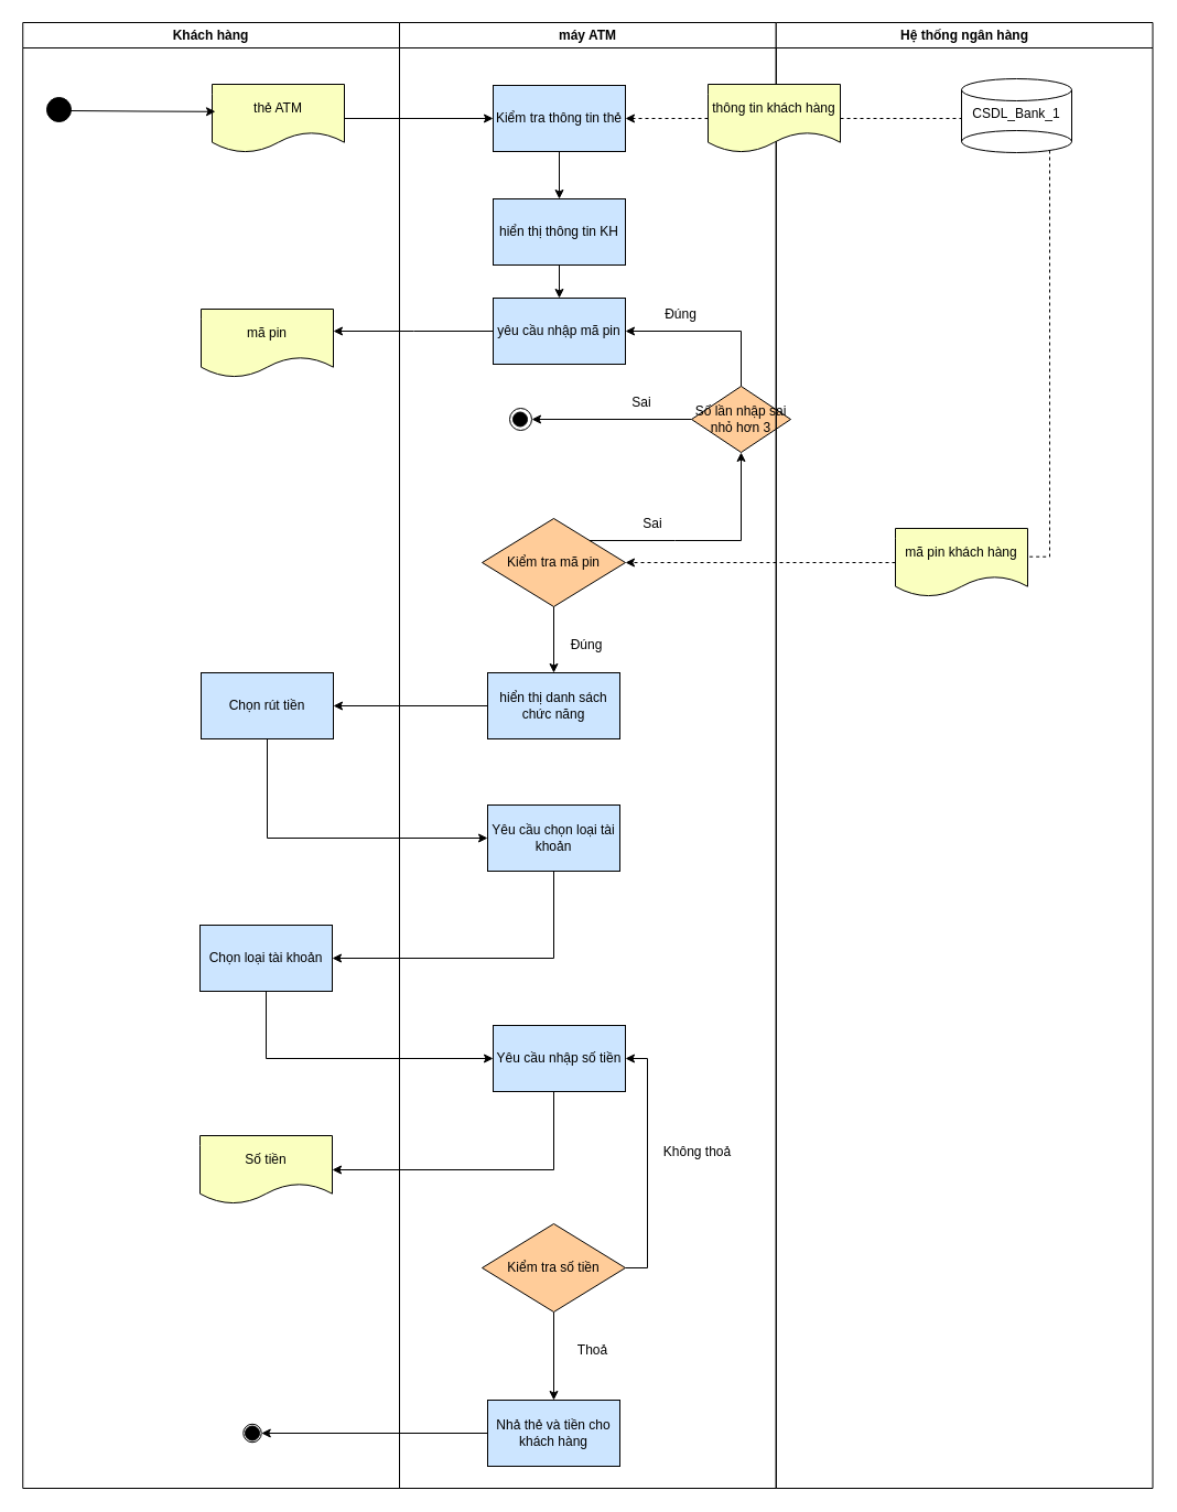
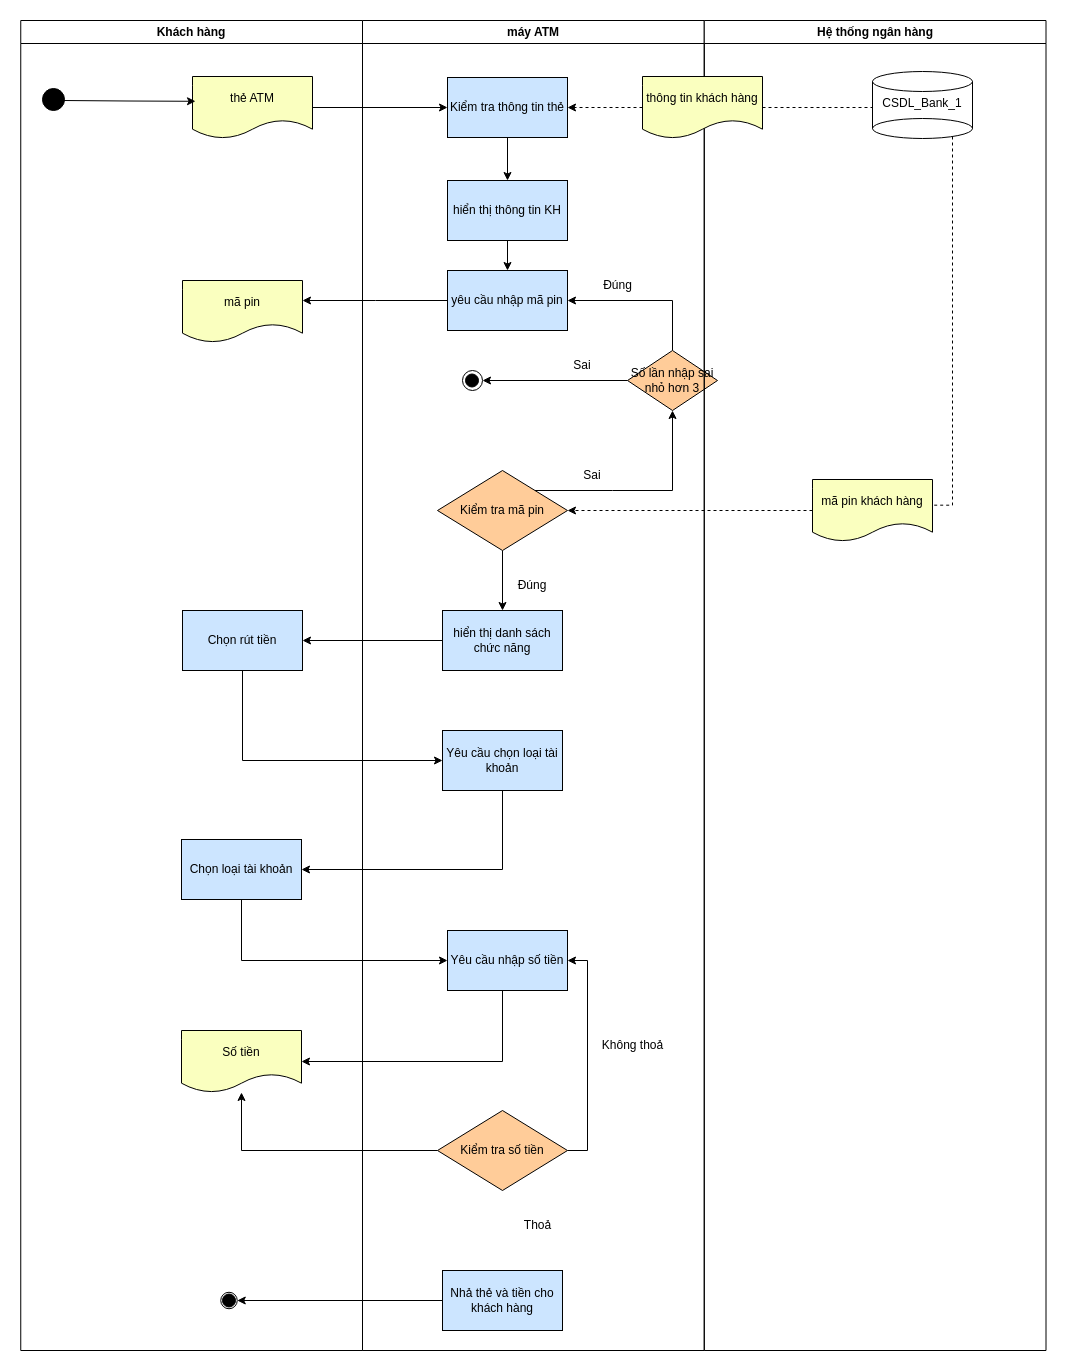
  <mxCell id="0" />
  <mxCell id="1" parent="0" />
  <mxCell id="2" style="edgeStyle=orthogonalEdgeStyle;rounded=0;orthogonalLoop=1;jettySize=auto;html=1;entryX=0;entryY=0.5;entryDx=0;entryDy=0;" parent="1" source="3" target="6" edge="1"><mxGeometry relative="1" as="geometry" /></mxCell>
  <mxCell id="3" value="thẻ ATM" style="shape=document;whiteSpace=wrap;html=1;boundedLbl=1;fillColor=#FAFFBF;" parent="1" vertex="1"><mxGeometry x="192" y="76" width="120" height="62" as="geometry" /></mxCell>
  <mxCell id="4" style="edgeStyle=orthogonalEdgeStyle;rounded=0;orthogonalLoop=1;jettySize=auto;html=1;entryX=0.025;entryY=0.4;entryDx=0;entryDy=0;entryPerimeter=0;" parent="1" target="3" edge="1"><mxGeometry relative="1" as="geometry"><mxPoint x="62" y="100" as="sourcePoint" /></mxGeometry></mxCell>
  <mxCell id="5" style="edgeStyle=orthogonalEdgeStyle;rounded=0;orthogonalLoop=1;jettySize=auto;html=1;" parent="1" source="6" edge="1"><mxGeometry relative="1" as="geometry"><mxPoint x="507" y="180" as="targetPoint" /></mxGeometry></mxCell>
  <mxCell id="6" value="Kiểm tra thông tin thẻ" style="rounded=0;whiteSpace=wrap;html=1;fillColor=#CCE5FF;" parent="1" vertex="1"><mxGeometry x="447" y="77" width="120" height="60" as="geometry" /></mxCell>
  <mxCell id="7" value="" style="ellipse;whiteSpace=wrap;html=1;" parent="1" vertex="1"><mxGeometry x="872" y="71" width="100" height="20" as="geometry" /></mxCell>
  <mxCell id="8" value="" style="ellipse;whiteSpace=wrap;html=1;" parent="1" vertex="1"><mxGeometry x="872" y="118" width="100" height="20" as="geometry" /></mxCell>
  <mxCell id="9" value="" style="endArrow=none;html=1;rounded=0;entryX=0;entryY=0.5;entryDx=0;entryDy=0;exitX=0;exitY=0.5;exitDx=0;exitDy=0;" parent="1" source="8" target="7" edge="1"><mxGeometry width="50" height="50" relative="1" as="geometry"><mxPoint x="752" y="311" as="sourcePoint" /><mxPoint x="802" y="261" as="targetPoint" /></mxGeometry></mxCell>
  <mxCell id="10" value="" style="endArrow=none;html=1;rounded=0;entryX=1;entryY=0.5;entryDx=0;entryDy=0;exitX=1;exitY=0.5;exitDx=0;exitDy=0;" parent="1" source="8" target="7" edge="1"><mxGeometry width="50" height="50" relative="1" as="geometry"><mxPoint x="942" y="151" as="sourcePoint" /><mxPoint x="992" y="101" as="targetPoint" /></mxGeometry></mxCell>
  <mxCell id="11" value="CSDL_Bank_1" style="text;html=1;align=center;verticalAlign=middle;whiteSpace=wrap;rounded=0;" parent="1" vertex="1"><mxGeometry x="892" y="88" width="60" height="30" as="geometry" /></mxCell>
  <mxCell id="12" value="" style="endArrow=classic;html=1;rounded=0;entryX=1;entryY=0.5;entryDx=0;entryDy=0;dashed=1;" parent="1" source="58" target="6" edge="1"><mxGeometry width="50" height="50" relative="1" as="geometry"><mxPoint x="782" y="90" as="sourcePoint" /><mxPoint x="662" y="240" as="targetPoint" /><Array as="points" /></mxGeometry></mxCell>
  <mxCell id="13" style="edgeStyle=orthogonalEdgeStyle;rounded=0;orthogonalLoop=1;jettySize=auto;html=1;entryX=1;entryY=0.5;entryDx=0;entryDy=0;" parent="1" source="14" edge="1"><mxGeometry relative="1" as="geometry"><mxPoint x="302" y="300" as="targetPoint" /></mxGeometry></mxCell>
  <mxCell id="14" value="yêu cầu nhập mã pin" style="rounded=0;whiteSpace=wrap;html=1;fillColor=#CCE5FF;" parent="1" vertex="1"><mxGeometry x="447" y="270" width="120" height="60" as="geometry" /></mxCell>
  <mxCell id="15" style="edgeStyle=orthogonalEdgeStyle;rounded=0;orthogonalLoop=1;jettySize=auto;html=1;entryX=0.5;entryY=0;entryDx=0;entryDy=0;" parent="1" source="16" target="14" edge="1"><mxGeometry relative="1" as="geometry" /></mxCell>
  <mxCell id="16" value="hiển thị thông tin KH" style="rounded=0;whiteSpace=wrap;html=1;fillColor=#CCE5FF;" parent="1" vertex="1"><mxGeometry x="447" y="180" width="120" height="60" as="geometry" /></mxCell>
  <mxCell id="17" value="mã pin" style="shape=document;whiteSpace=wrap;html=1;boundedLbl=1;fillColor=#FAFFBF;" parent="1" vertex="1"><mxGeometry x="182" y="280" width="120" height="62" as="geometry" /></mxCell>
  <mxCell id="18" value="" style="endArrow=none;dashed=1;html=1;rounded=0;exitX=1;exitY=0.5;exitDx=0;exitDy=0;" parent="1" source="58" edge="1"><mxGeometry width="50" height="50" relative="1" as="geometry"><mxPoint x="462" y="260" as="sourcePoint" /><mxPoint x="872" y="107" as="targetPoint" /></mxGeometry></mxCell>
  <mxCell id="19" style="edgeStyle=orthogonalEdgeStyle;rounded=0;orthogonalLoop=1;jettySize=auto;html=1;entryX=0.5;entryY=0;entryDx=0;entryDy=0;" parent="1" source="20" target="25" edge="1"><mxGeometry relative="1" as="geometry" /></mxCell>
  <mxCell id="20" value="Kiểm tra mã pin" style="rhombus;whiteSpace=wrap;html=1;fillColor=#FFCC99;" parent="1" vertex="1"><mxGeometry x="437" y="470" width="130" height="80" as="geometry" /></mxCell>
  <mxCell id="21" style="edgeStyle=orthogonalEdgeStyle;rounded=0;orthogonalLoop=1;jettySize=auto;html=1;entryX=1;entryY=0.5;entryDx=0;entryDy=0;dashed=1;" parent="1" source="22" target="20" edge="1"><mxGeometry relative="1" as="geometry" /></mxCell>
  <mxCell id="22" value="mã pin khách hàng" style="shape=document;whiteSpace=wrap;html=1;boundedLbl=1;fillColor=#FAFFBF;" parent="1" vertex="1"><mxGeometry x="812" y="479" width="120" height="62" as="geometry" /></mxCell>
  <mxCell id="23" style="edgeStyle=orthogonalEdgeStyle;rounded=0;orthogonalLoop=1;jettySize=auto;html=1;entryX=0.993;entryY=0.414;entryDx=0;entryDy=0;entryPerimeter=0;dashed=1;strokeColor=default;endArrow=none;startFill=0;" parent="1" source="8" target="22" edge="1"><mxGeometry relative="1" as="geometry"><Array as="points"><mxPoint x="952" y="505" /></Array></mxGeometry></mxCell>
  <mxCell id="24" style="edgeStyle=orthogonalEdgeStyle;rounded=0;orthogonalLoop=1;jettySize=auto;html=1;entryX=1;entryY=0.5;entryDx=0;entryDy=0;" parent="1" source="25" target="34" edge="1"><mxGeometry relative="1" as="geometry" /></mxCell>
  <mxCell id="25" value="hiển thị danh sách chức năng" style="rounded=0;whiteSpace=wrap;html=1;fillColor=#CCE5FF;" parent="1" vertex="1"><mxGeometry x="442" y="610" width="120" height="60" as="geometry" /></mxCell>
  <mxCell id="26" value="Đúng" style="text;html=1;align=center;verticalAlign=middle;whiteSpace=wrap;rounded=0;" parent="1" vertex="1"><mxGeometry x="502" y="570" width="60" height="30" as="geometry" /></mxCell>
  <mxCell id="27" value="" style="endArrow=classic;html=1;rounded=0;entryX=0.5;entryY=1;entryDx=0;entryDy=0;exitX=1;exitY=0;exitDx=0;exitDy=0;" parent="1" source="20" target="31" edge="1"><mxGeometry width="50" height="50" relative="1" as="geometry"><mxPoint x="542" y="380" as="sourcePoint" /><mxPoint x="542" y="300" as="targetPoint" /><Array as="points"><mxPoint x="612" y="490" /><mxPoint x="672" y="490" /></Array></mxGeometry></mxCell>
  <mxCell id="28" value="Sai" style="text;html=1;align=center;verticalAlign=middle;whiteSpace=wrap;rounded=0;" parent="1" vertex="1"><mxGeometry x="562" y="460" width="60" height="30" as="geometry" /></mxCell>
  <mxCell id="29" style="edgeStyle=orthogonalEdgeStyle;rounded=0;orthogonalLoop=1;jettySize=auto;html=1;entryX=1;entryY=0.5;entryDx=0;entryDy=0;" parent="1" source="31" target="14" edge="1"><mxGeometry relative="1" as="geometry"><Array as="points"><mxPoint x="672" y="300" /></Array></mxGeometry></mxCell>
  <mxCell id="30" style="edgeStyle=orthogonalEdgeStyle;rounded=0;orthogonalLoop=1;jettySize=auto;html=1;entryX=1;entryY=0.5;entryDx=0;entryDy=0;" parent="1" source="31" target="50" edge="1"><mxGeometry relative="1" as="geometry" /></mxCell>
  <mxCell id="31" value="Số lần nhập sai nhỏ hơn 3" style="rhombus;whiteSpace=wrap;html=1;fillColor=#FFCC99;" parent="1" vertex="1"><mxGeometry x="627" y="350" width="90" height="60" as="geometry" /></mxCell>
  <mxCell id="32" value="Đúng" style="text;html=1;align=center;verticalAlign=middle;resizable=0;points=[];autosize=1;strokeColor=none;fillColor=none;" parent="1" vertex="1"><mxGeometry x="592" y="270" width="50" height="30" as="geometry" /></mxCell>
  <mxCell id="33" style="edgeStyle=orthogonalEdgeStyle;rounded=0;orthogonalLoop=1;jettySize=auto;html=1;entryX=0;entryY=0.5;entryDx=0;entryDy=0;" parent="1" source="34" target="36" edge="1"><mxGeometry relative="1" as="geometry"><Array as="points"><mxPoint x="242" y="760" /></Array></mxGeometry></mxCell>
  <mxCell id="34" value="Chọn rút tiền" style="rounded=0;whiteSpace=wrap;html=1;fillColor=#CCE5FF;" parent="1" vertex="1"><mxGeometry x="182" y="610" width="120" height="60" as="geometry" /></mxCell>
  <mxCell id="35" style="edgeStyle=orthogonalEdgeStyle;rounded=0;orthogonalLoop=1;jettySize=auto;html=1;entryX=1;entryY=0.5;entryDx=0;entryDy=0;" parent="1" source="36" target="38" edge="1"><mxGeometry relative="1" as="geometry"><Array as="points"><mxPoint x="502" y="869" /></Array></mxGeometry></mxCell>
  <mxCell id="36" value="Yêu cầu chọn loại tài khoản" style="rounded=0;whiteSpace=wrap;html=1;fillColor=#CCE5FF;" parent="1" vertex="1"><mxGeometry x="442" y="730" width="120" height="60" as="geometry" /></mxCell>
  <mxCell id="37" style="edgeStyle=orthogonalEdgeStyle;rounded=0;orthogonalLoop=1;jettySize=auto;html=1;entryX=0;entryY=0.5;entryDx=0;entryDy=0;" parent="1" source="38" target="40" edge="1"><mxGeometry relative="1" as="geometry"><Array as="points"><mxPoint x="241" y="960" /></Array></mxGeometry></mxCell>
  <mxCell id="38" value="Chọn loại tài khoản" style="rounded=0;whiteSpace=wrap;html=1;fillColor=#CCE5FF;" parent="1" vertex="1"><mxGeometry x="181" y="839" width="120" height="60" as="geometry" /></mxCell>
  <mxCell id="39" style="edgeStyle=orthogonalEdgeStyle;rounded=0;orthogonalLoop=1;jettySize=auto;html=1;entryX=1;entryY=0.5;entryDx=0;entryDy=0;" parent="1" source="40" target="41" edge="1"><mxGeometry relative="1" as="geometry"><Array as="points"><mxPoint x="502" y="1061" /></Array></mxGeometry></mxCell>
  <mxCell id="40" value="Yêu cầu nhập số tiền" style="rounded=0;whiteSpace=wrap;html=1;fillColor=#CCE5FF;" parent="1" vertex="1"><mxGeometry x="447" y="930" width="120" height="60" as="geometry" /></mxCell>
  <mxCell id="41" value="Số tiền" style="shape=document;whiteSpace=wrap;html=1;boundedLbl=1;fillColor=#FAFFBF;" parent="1" vertex="1"><mxGeometry x="181" y="1030" width="120" height="62" as="geometry" /></mxCell>
  <mxCell id="42" style="edgeStyle=orthogonalEdgeStyle;rounded=0;orthogonalLoop=1;jettySize=auto;html=1;entryX=1;entryY=0.5;entryDx=0;entryDy=0;" parent="1" source="44" target="40" edge="1"><mxGeometry relative="1" as="geometry"><Array as="points"><mxPoint x="587" y="1150" /><mxPoint x="587" y="960" /></Array></mxGeometry></mxCell>
- <mxCell id="43" style="edgeStyle=orthogonalEdgeStyle;rounded=0;orthogonalLoop=1;jettySize=auto;html=1;entryX=0.5;entryY=0;entryDx=0;entryDy=0;" parent="1" source="44" target="48" edge="1"><mxGeometry relative="1" as="geometry" /></mxCell>
+ <mxCell id="43" style="edgeStyle=orthogonalEdgeStyle;rounded=0;orthogonalLoop=1;jettySize=auto;html=1;" parent="1" source="44" target="41" edge="1"><mxGeometry relative="1" as="geometry" /></mxCell>
  <mxCell id="44" value="Kiểm tra số tiền" style="rhombus;whiteSpace=wrap;html=1;fillColor=#FFCC99;" parent="1" vertex="1"><mxGeometry x="437" y="1110" width="130" height="80" as="geometry" /></mxCell>
  <mxCell id="45" value="Không thoả" style="text;html=1;align=center;verticalAlign=middle;resizable=0;points=[];autosize=1;strokeColor=none;fillColor=none;" parent="1" vertex="1"><mxGeometry x="592" y="1030" width="80" height="30" as="geometry" /></mxCell>
  <mxCell id="46" value="Thoả" style="text;html=1;align=center;verticalAlign=middle;resizable=0;points=[];autosize=1;strokeColor=none;fillColor=none;" parent="1" vertex="1"><mxGeometry x="512" y="1210" width="50" height="30" as="geometry" /></mxCell>
  <mxCell id="47" style="edgeStyle=orthogonalEdgeStyle;rounded=0;orthogonalLoop=1;jettySize=auto;html=1;entryX=1;entryY=0.5;entryDx=0;entryDy=0;" parent="1" source="48" target="53" edge="1"><mxGeometry relative="1" as="geometry"><mxPoint x="242" y="1300" as="targetPoint" /></mxGeometry></mxCell>
  <mxCell id="48" value="Nhả thẻ và tiền cho khách hàng" style="rounded=0;whiteSpace=wrap;html=1;fillColor=#CCE5FF;" parent="1" vertex="1"><mxGeometry x="442" y="1270" width="120" height="60" as="geometry" /></mxCell>
  <mxCell id="49" value="" style="ellipse;whiteSpace=wrap;html=1;aspect=fixed;fillColor=#000000;" parent="1" vertex="1"><mxGeometry x="42" y="88" width="22" height="22" as="geometry" /></mxCell>
  <mxCell id="50" value="" style="ellipse;whiteSpace=wrap;html=1;aspect=fixed;" parent="1" vertex="1"><mxGeometry x="462" y="370" width="20" height="20" as="geometry" /></mxCell>
  <mxCell id="51" value="" style="ellipse;whiteSpace=wrap;html=1;aspect=fixed;fillColor=#000000;" parent="1" vertex="1"><mxGeometry x="465" y="373.5" width="13" height="13" as="geometry" /></mxCell>
  <mxCell id="52" value="Sai" style="text;html=1;align=center;verticalAlign=middle;whiteSpace=wrap;rounded=0;" parent="1" vertex="1"><mxGeometry x="552" y="350" width="60" height="30" as="geometry" /></mxCell>
  <mxCell id="53" value="" style="ellipse;whiteSpace=wrap;html=1;aspect=fixed;fillColor=#FFFFFF;" parent="1" vertex="1"><mxGeometry x="220.25" y="1291.75" width="16.5" height="16.5" as="geometry" /></mxCell>
  <mxCell id="54" value="Khách hàng" style="swimlane;whiteSpace=wrap;html=1;" parent="1" vertex="1"><mxGeometry x="20.25" y="20" width="341.75" height="1330" as="geometry" /></mxCell>
  <mxCell id="55" value="máy ATM" style="swimlane;whiteSpace=wrap;html=1;" parent="1" vertex="1"><mxGeometry x="362" y="20" width="341.75" height="1330" as="geometry" /></mxCell>
  <mxCell id="56" value="Hệ thống ngân hàng" style="swimlane;whiteSpace=wrap;html=1;" parent="1" vertex="1"><mxGeometry x="703.75" y="20" width="341.75" height="1330" as="geometry" /></mxCell>
  <mxCell id="57" value="" style="ellipse;whiteSpace=wrap;html=1;aspect=fixed;fillColor=#000000;" parent="1" vertex="1"><mxGeometry x="222" y="1293.5" width="13" height="13" as="geometry" /></mxCell>
  <mxCell id="58" value="thông tin khách hàng" style="shape=document;whiteSpace=wrap;html=1;boundedLbl=1;fillColor=#FAFFBF;" parent="1" vertex="1"><mxGeometry x="642" y="76" width="120" height="62" as="geometry" /></mxCell>
